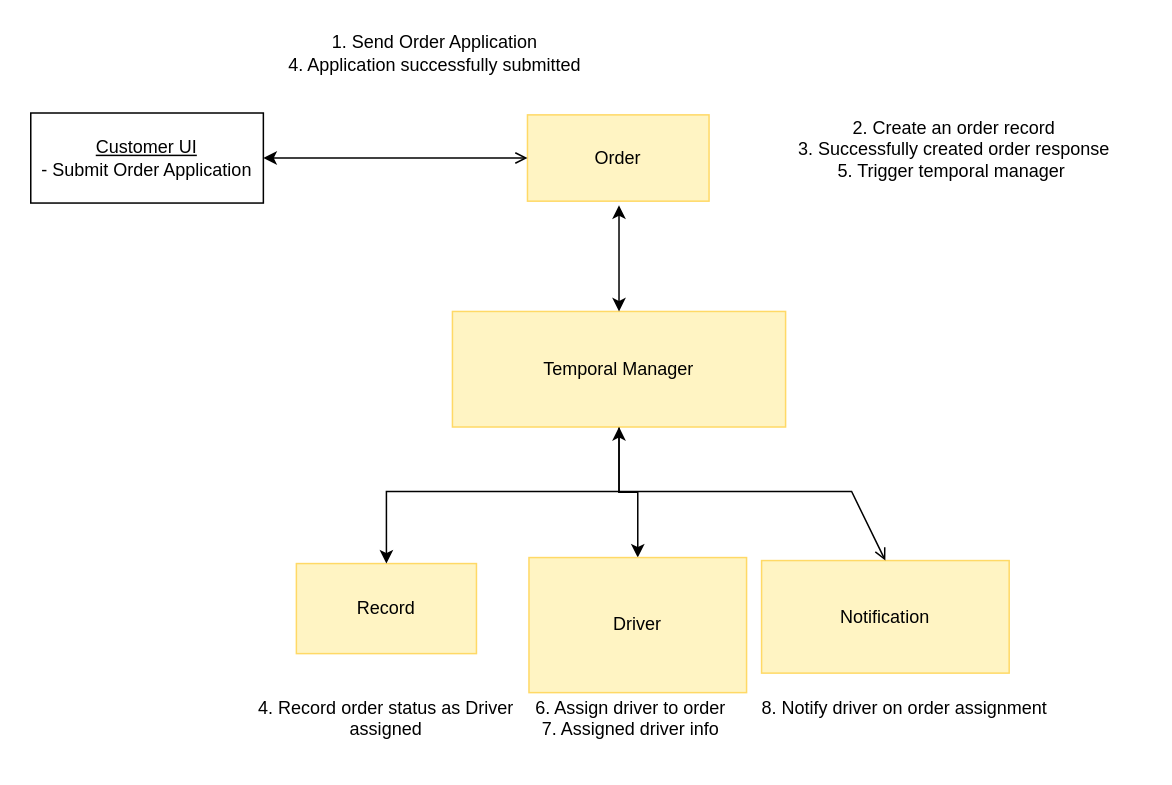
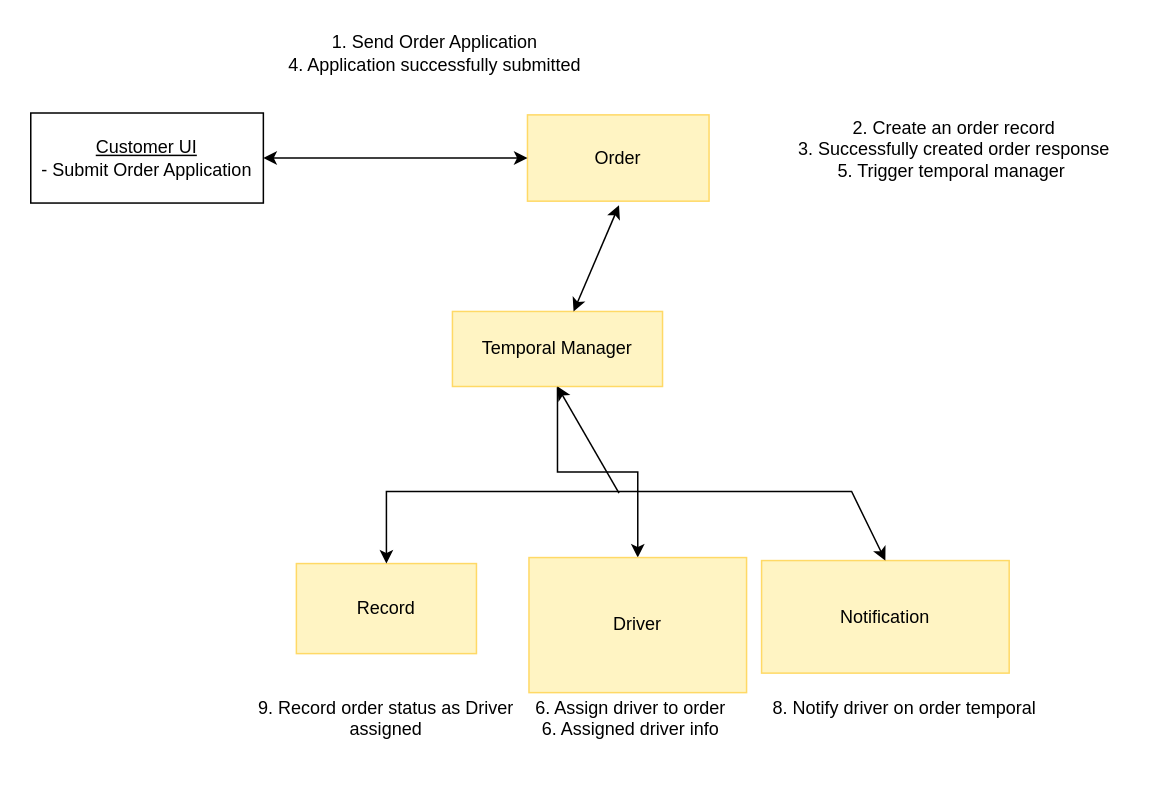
  <mxCell id="0" />
  <mxCell id="1" parent="0" />
  <mxCell id="2" value="&lt;u&gt;Customer UI&lt;/u&gt;&lt;div&gt;- Submit Order Application&lt;/div&gt;" style="rounded=0;whiteSpace=wrap;html=1;" vertex="1" parent="1"><mxGeometry x="20" y="74.75" width="155" height="60" as="geometry" /></mxCell>
  <mxCell id="3" style="edgeStyle=orthogonalEdgeStyle;rounded=0;orthogonalLoop=1;jettySize=auto;html=1;" edge="1" parent="1" source="4" target="7"><mxGeometry relative="1" as="geometry" /></mxCell>
- <mxCell id="4" value="Temporal Manager" style="rounded=0;whiteSpace=wrap;html=1;fillColor=light-dark(#FFF4C3,var(--ge-dark-color, #121212));strokeColor=light-dark(#FFD966,#FFFFFF);" vertex="1" parent="1"><mxGeometry x="301" y="207" width="222" height="77" as="geometry" /></mxCell>
+ <mxCell id="4" value="Temporal Manager" style="rounded=0;whiteSpace=wrap;html=1;fillColor=light-dark(#FFF4C3,var(--ge-dark-color, #121212));strokeColor=light-dark(#FFD966,#FFFFFF);" vertex="1" parent="1"><mxGeometry x="301" y="207" width="140" height="50" as="geometry" /></mxCell>
  <mxCell id="5" value="Order" style="rounded=0;whiteSpace=wrap;html=1;fillColor=light-dark(#FFF4C3,#FFFFFF);strokeColor=light-dark(#FFD966,#FFFFFF);" vertex="1" parent="1"><mxGeometry x="351" y="76" width="121" height="57.5" as="geometry" /></mxCell>
  <mxCell id="6" value="Record" style="rounded=0;whiteSpace=wrap;html=1;fillColor=light-dark(#FFF4C3,var(--ge-dark-color, #121212));strokeColor=light-dark(#FFD966,#FFFFFF);" vertex="1" parent="1"><mxGeometry x="197" y="375" width="120" height="60" as="geometry" /></mxCell>
  <mxCell id="7" value="Driver" style="rounded=0;whiteSpace=wrap;html=1;fillColor=light-dark(#FFF4C3,var(--ge-dark-color, #121212));strokeColor=light-dark(#FFD966,#FFFFFF);" vertex="1" parent="1"><mxGeometry x="352" y="371" width="145" height="90" as="geometry" /></mxCell>
  <mxCell id="8" value="Notification" style="rounded=0;whiteSpace=wrap;html=1;strokeColor=light-dark(#FFD966,#FFFFFF);fillColor=light-dark(#FFF4C3,var(--ge-dark-color, #121212));" vertex="1" parent="1"><mxGeometry x="507" y="373" width="165" height="75" as="geometry" /></mxCell>
  <mxCell id="9" value="1. Send Order Application&lt;div&gt;4. Application successfully submitted&lt;/div&gt;" style="text;html=1;align=center;verticalAlign=middle;whiteSpace=wrap;rounded=0;" vertex="1" parent="1"><mxGeometry x="170" y="20" width="239" height="30" as="geometry" /></mxCell>
- <mxCell id="10" value="" style="endArrow=open;startArrow=classic;html=1;rounded=0;entryX=0.5;entryY=0;entryDx=0;entryDy=0;exitX=0.5;exitY=0;exitDx=0;exitDy=0;" edge="1" parent="1" source="6" target="8"><mxGeometry width="50" height="50" relative="1" as="geometry"><mxPoint x="97" y="315" as="sourcePoint" /><mxPoint x="567" y="330" as="targetPoint" /><Array as="points"><mxPoint x="257" y="327" /><mxPoint x="567" y="327" /></Array></mxGeometry></mxCell>
+ <mxCell id="10" value="" style="endArrow=classic;startArrow=classic;html=1;rounded=0;entryX=0.5;entryY=0;entryDx=0;entryDy=0;exitX=0.5;exitY=0;exitDx=0;exitDy=0;" edge="1" parent="1" source="6" target="8"><mxGeometry width="50" height="50" relative="1" as="geometry"><mxPoint x="97" y="315" as="sourcePoint" /><mxPoint x="567" y="330" as="targetPoint" /><Array as="points"><mxPoint x="257" y="327" /><mxPoint x="567" y="327" /></Array></mxGeometry></mxCell>
  <mxCell id="11" value="2. Create an order record&lt;div&gt;3. Successfully created order response&lt;/div&gt;&lt;div&gt;5. Trigger temporal manager&amp;nbsp;&lt;/div&gt;&lt;div&gt;&lt;br&gt;&lt;/div&gt;" style="text;html=1;align=center;verticalAlign=middle;whiteSpace=wrap;rounded=0;" vertex="1" parent="1"><mxGeometry x="512" y="76.75" width="247" height="58" as="geometry" /></mxCell>
- <mxCell id="12" value="6. Assign driver to order&lt;div&gt;7. Assigned driver info&lt;br&gt;&lt;div&gt;&lt;br&gt;&lt;/div&gt;&lt;/div&gt;" style="text;html=1;align=center;verticalAlign=middle;whiteSpace=wrap;rounded=0;" vertex="1" parent="1"><mxGeometry x="333" y="471" width="174" height="30" as="geometry" /></mxCell>
+ <mxCell id="12" value="6. Assign driver to order&lt;div&gt;6. Assigned driver info&lt;br&gt;&lt;div&gt;&lt;br&gt;&lt;/div&gt;&lt;/div&gt;" style="text;html=1;align=center;verticalAlign=middle;whiteSpace=wrap;rounded=0;" vertex="1" parent="1"><mxGeometry x="333" y="471" width="174" height="30" as="geometry" /></mxCell>
  <mxCell id="13" value="" style="endArrow=classic;html=1;rounded=0;entryX=0.5;entryY=1;entryDx=0;entryDy=0;" edge="1" parent="1" target="4"><mxGeometry width="50" height="50" relative="1" as="geometry"><mxPoint x="412" y="328" as="sourcePoint" /><mxPoint x="336" y="273" as="targetPoint" /></mxGeometry></mxCell>
- <mxCell id="14" value="8. Notify driver on order assignment&lt;div&gt;&lt;div&gt;&lt;br&gt;&lt;/div&gt;&lt;/div&gt;" style="text;html=1;align=center;verticalAlign=middle;whiteSpace=wrap;rounded=0;" vertex="1" parent="1"><mxGeometry x="504" y="464" width="197" height="30" as="geometry" /></mxCell>
- <mxCell id="15" value="4. Record order status as Driver assigned&lt;div&gt;&lt;div&gt;&lt;br&gt;&lt;/div&gt;&lt;/div&gt;" style="text;html=1;align=center;verticalAlign=middle;whiteSpace=wrap;rounded=0;" vertex="1" parent="1"><mxGeometry x="170" y="471" width="174" height="30" as="geometry" /></mxCell>
- <mxCell id="16" value="" style="endArrow=open;startArrow=classic;html=1;rounded=0;" edge="1" parent="1" source="2" target="5"><mxGeometry width="50" height="50" relative="1" as="geometry"><mxPoint x="347" y="323" as="sourcePoint" /><mxPoint x="397" y="273" as="targetPoint" /></mxGeometry></mxCell>
+ <mxCell id="14" value="8. Notify driver on order temporal&lt;div&gt;&lt;div&gt;&lt;br&gt;&lt;/div&gt;&lt;/div&gt;" style="text;html=1;align=center;verticalAlign=middle;whiteSpace=wrap;rounded=0;" vertex="1" parent="1"><mxGeometry x="504" y="464" width="197" height="30" as="geometry" /></mxCell>
+ <mxCell id="15" value="9. Record order status as Driver assigned&lt;div&gt;&lt;div&gt;&lt;br&gt;&lt;/div&gt;&lt;/div&gt;" style="text;html=1;align=center;verticalAlign=middle;whiteSpace=wrap;rounded=0;" vertex="1" parent="1"><mxGeometry x="170" y="471" width="174" height="30" as="geometry" /></mxCell>
+ <mxCell id="16" value="" style="endArrow=classic;startArrow=classic;html=1;rounded=0;" edge="1" parent="1" source="2" target="5"><mxGeometry width="50" height="50" relative="1" as="geometry"><mxPoint x="347" y="323" as="sourcePoint" /><mxPoint x="397" y="273" as="targetPoint" /></mxGeometry></mxCell>
  <mxCell id="17" value="" style="endArrow=classic;startArrow=classic;html=1;rounded=0;" edge="1" parent="1" source="4"><mxGeometry width="50" height="50" relative="1" as="geometry"><mxPoint x="412" y="186.289" as="sourcePoint" /><mxPoint x="412" y="136.289" as="targetPoint" /></mxGeometry></mxCell>
